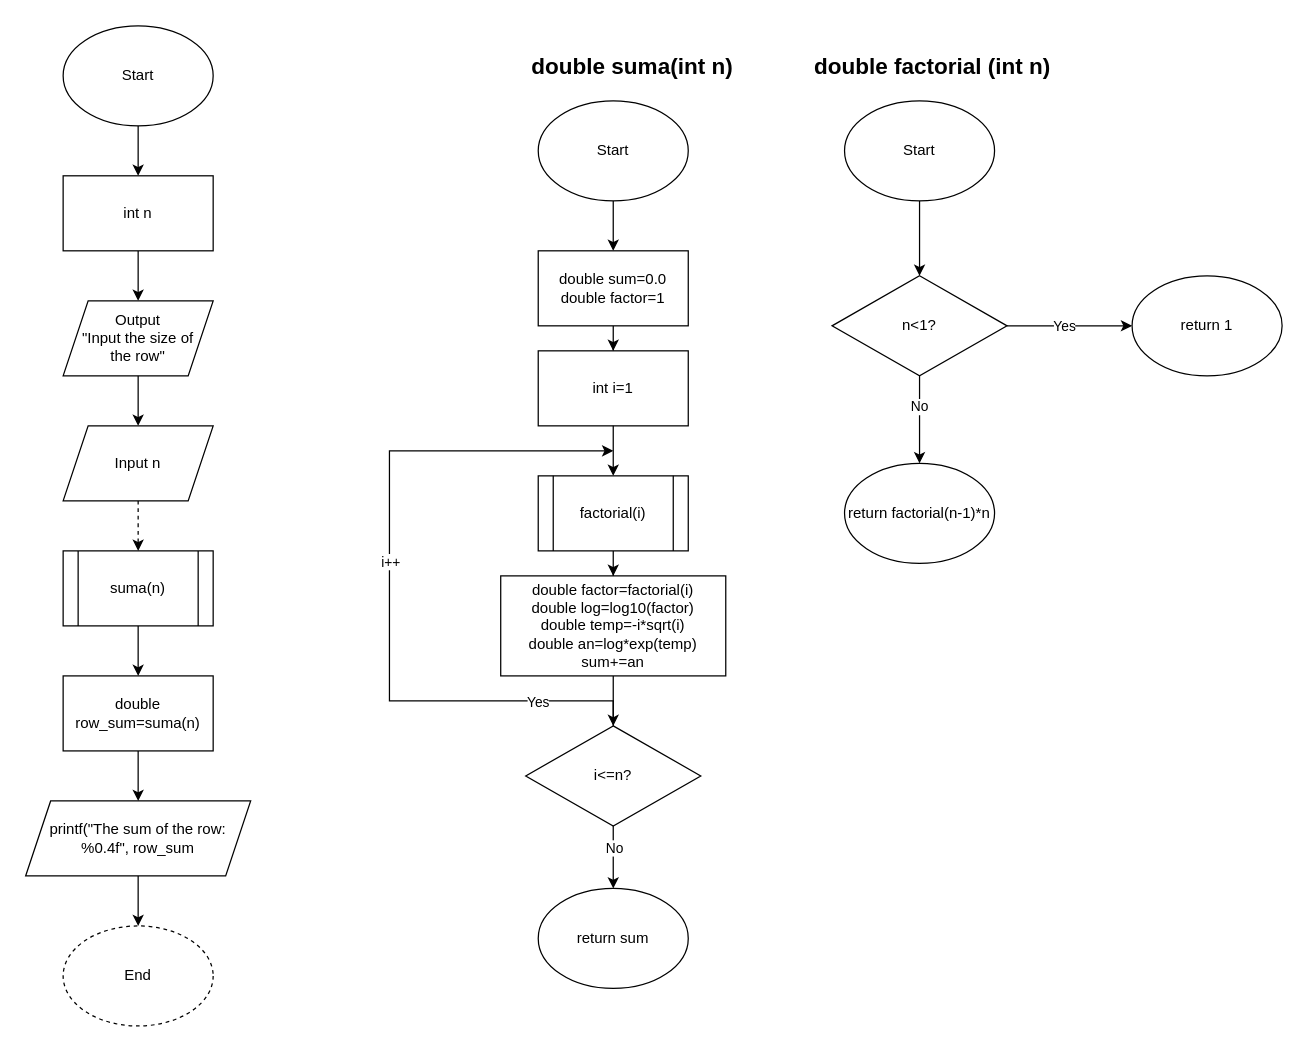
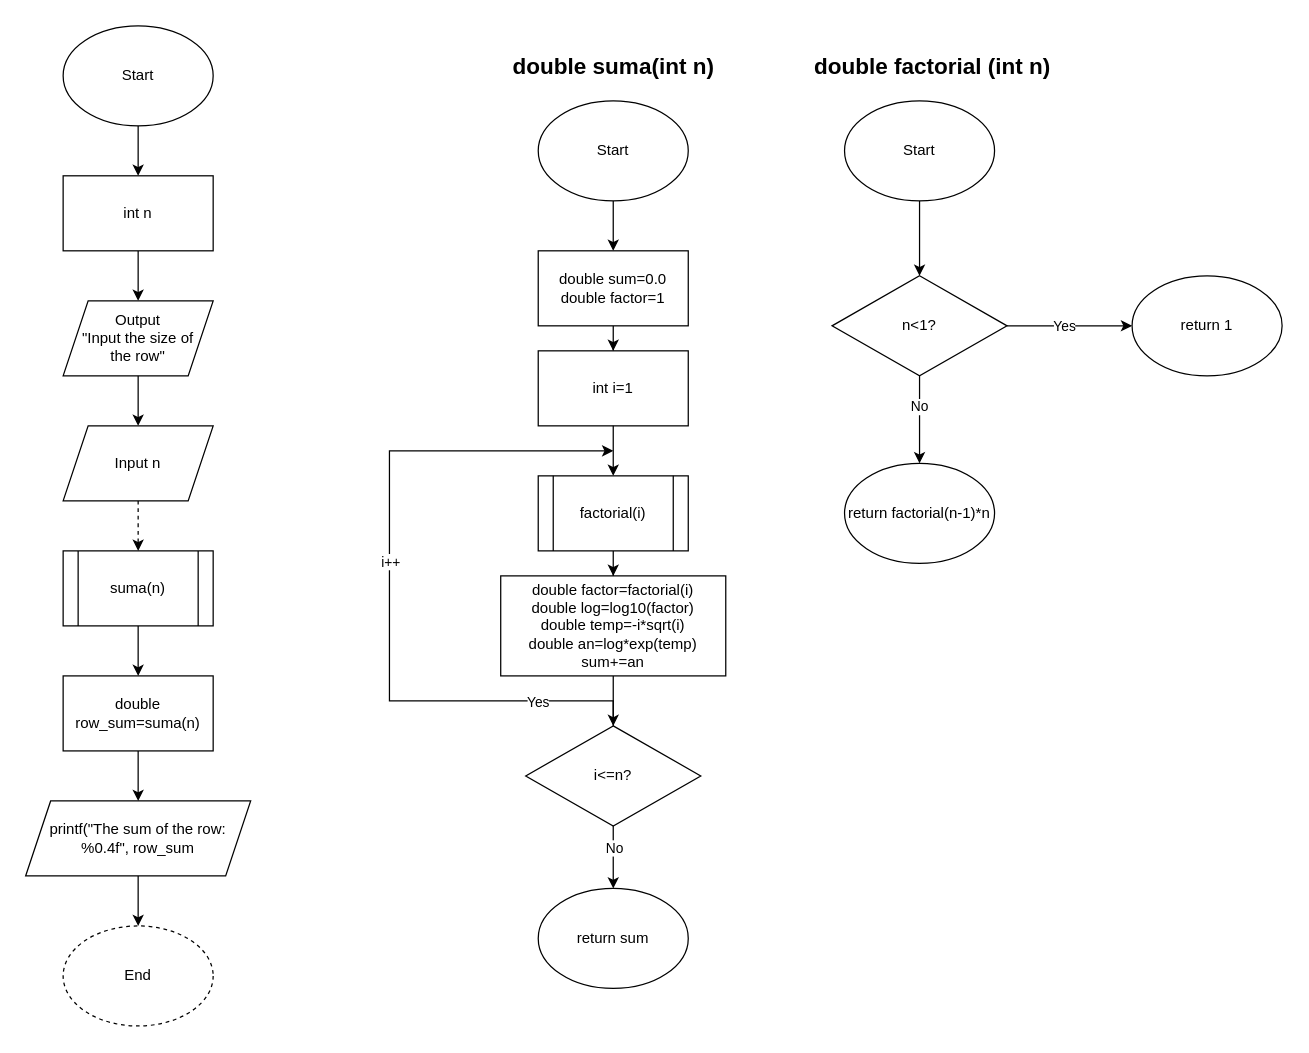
  <mxCell id="0" />
  <mxCell id="1" parent="0" />
  <mxCell id="2" style="edgeStyle=orthogonalEdgeStyle;rounded=0;orthogonalLoop=1;jettySize=auto;html=1;" edge="1" parent="1" source="3"><mxGeometry relative="1" as="geometry"><mxPoint x="110" y="140" as="targetPoint" /></mxGeometry></mxCell>
  <mxCell id="3" value="Start" style="ellipse;whiteSpace=wrap;html=1;" vertex="1" parent="1"><mxGeometry x="50" y="20" width="120" height="80" as="geometry" /></mxCell>
  <mxCell id="4" style="edgeStyle=orthogonalEdgeStyle;rounded=0;orthogonalLoop=1;jettySize=auto;html=1;entryX=0.5;entryY=0;entryDx=0;entryDy=0;" edge="1" parent="1" source="5" target="7"><mxGeometry relative="1" as="geometry" /></mxCell>
  <mxCell id="5" value="int n" style="rounded=0;whiteSpace=wrap;html=1;" vertex="1" parent="1"><mxGeometry x="50" y="140" width="120" height="60" as="geometry" /></mxCell>
  <mxCell id="6" style="edgeStyle=orthogonalEdgeStyle;rounded=0;orthogonalLoop=1;jettySize=auto;html=1;" edge="1" parent="1" source="7"><mxGeometry relative="1" as="geometry"><mxPoint x="110" y="340" as="targetPoint" /></mxGeometry></mxCell>
  <mxCell id="7" value="&lt;div&gt;Output&lt;/div&gt;&lt;div&gt;&quot;Input the size of&lt;/div&gt;&lt;div&gt;the row&quot;&lt;br&gt;&lt;/div&gt;" style="shape=parallelogram;perimeter=parallelogramPerimeter;whiteSpace=wrap;html=1;fixedSize=1;" vertex="1" parent="1"><mxGeometry x="50" y="240" width="120" height="60" as="geometry" /></mxCell>
  <mxCell id="8" style="edgeStyle=orthogonalEdgeStyle;rounded=0;orthogonalLoop=1;jettySize=auto;html=1;entryX=0.5;entryY=0;entryDx=0;entryDy=0;dashed=1;" edge="1" parent="1" source="9" target="11"><mxGeometry relative="1" as="geometry" /></mxCell>
  <mxCell id="9" value="Input n" style="shape=parallelogram;perimeter=parallelogramPerimeter;whiteSpace=wrap;html=1;fixedSize=1;" vertex="1" parent="1"><mxGeometry x="50" y="340" width="120" height="60" as="geometry" /></mxCell>
  <mxCell id="10" style="edgeStyle=orthogonalEdgeStyle;rounded=0;orthogonalLoop=1;jettySize=auto;html=1;" edge="1" parent="1" source="11"><mxGeometry relative="1" as="geometry"><mxPoint x="110" y="540" as="targetPoint" /></mxGeometry></mxCell>
  <mxCell id="11" value="&lt;div&gt;suma(n)&lt;br&gt;&lt;/div&gt;" style="shape=process;whiteSpace=wrap;html=1;backgroundOutline=1;" vertex="1" parent="1"><mxGeometry x="50" y="440" width="120" height="60" as="geometry" /></mxCell>
  <mxCell id="12" style="edgeStyle=orthogonalEdgeStyle;rounded=0;orthogonalLoop=1;jettySize=auto;html=1;" edge="1" parent="1" source="13"><mxGeometry relative="1" as="geometry"><mxPoint x="110" y="640" as="targetPoint" /></mxGeometry></mxCell>
  <mxCell id="13" value="double row_sum=suma(n)" style="rounded=0;whiteSpace=wrap;html=1;" vertex="1" parent="1"><mxGeometry x="50" y="540" width="120" height="60" as="geometry" /></mxCell>
  <mxCell id="14" style="edgeStyle=orthogonalEdgeStyle;rounded=0;orthogonalLoop=1;jettySize=auto;html=1;" edge="1" parent="1" source="15" target="16"><mxGeometry relative="1" as="geometry"><mxPoint x="110" y="750" as="targetPoint" /></mxGeometry></mxCell>
  <mxCell id="15" value="printf(&quot;The sum of the row: %0.4f&quot;, row_sum" style="shape=parallelogram;perimeter=parallelogramPerimeter;whiteSpace=wrap;html=1;fixedSize=1;" vertex="1" parent="1"><mxGeometry x="20" y="640" width="180" height="60" as="geometry" /></mxCell>
  <mxCell id="16" value="End" style="ellipse;whiteSpace=wrap;html=1;dashed=1;" vertex="1" parent="1"><mxGeometry x="50" y="740" width="120" height="80" as="geometry" /></mxCell>
- <mxCell id="17" value="&lt;b&gt;&lt;font style=&quot;font-size: 18px;&quot;&gt;double suma(int n)&lt;br&gt;&lt;/font&gt;&lt;/b&gt;" style="text;html=1;align=center;verticalAlign=middle;resizable=0;points=[];autosize=1;strokeColor=none;fillColor=none;" vertex="1" parent="1"><mxGeometry x="415" y="33" width="180" height="40" as="geometry" /></mxCell>
+ <mxCell id="17" value="&lt;b&gt;&lt;font style=&quot;font-size: 18px;&quot;&gt;double suma(int n)&lt;br&gt;&lt;/font&gt;&lt;/b&gt;" style="text;html=1;align=center;verticalAlign=middle;resizable=0;points=[];autosize=1;strokeColor=none;fillColor=none;" vertex="1" parent="1"><mxGeometry x="400" y="33" width="180" height="40" as="geometry" /></mxCell>
  <mxCell id="18" style="edgeStyle=orthogonalEdgeStyle;rounded=0;orthogonalLoop=1;jettySize=auto;html=1;" edge="1" parent="1" source="19"><mxGeometry relative="1" as="geometry"><mxPoint x="490" y="200" as="targetPoint" /></mxGeometry></mxCell>
  <mxCell id="19" value="Start" style="ellipse;whiteSpace=wrap;html=1;" vertex="1" parent="1"><mxGeometry x="430" y="80" width="120" height="80" as="geometry" /></mxCell>
  <mxCell id="20" style="edgeStyle=orthogonalEdgeStyle;rounded=0;orthogonalLoop=1;jettySize=auto;html=1;" edge="1" parent="1" source="21" target="23"><mxGeometry relative="1" as="geometry"><mxPoint x="490" y="300" as="targetPoint" /></mxGeometry></mxCell>
  <mxCell id="21" value="&lt;div&gt;double sum=0.0&lt;/div&gt;&lt;div&gt;double factor=1&lt;br&gt;&lt;/div&gt;" style="rounded=0;whiteSpace=wrap;html=1;" vertex="1" parent="1"><mxGeometry x="430" y="200" width="120" height="60" as="geometry" /></mxCell>
  <mxCell id="22" style="edgeStyle=orthogonalEdgeStyle;rounded=0;orthogonalLoop=1;jettySize=auto;html=1;" edge="1" parent="1" source="34" target="25"><mxGeometry relative="1" as="geometry"><mxPoint x="490" y="400" as="targetPoint" /></mxGeometry></mxCell>
  <mxCell id="23" value="int i=1" style="rounded=0;whiteSpace=wrap;html=1;" vertex="1" parent="1"><mxGeometry x="430" y="280" width="120" height="60" as="geometry" /></mxCell>
  <mxCell id="24" style="edgeStyle=orthogonalEdgeStyle;rounded=0;orthogonalLoop=1;jettySize=auto;html=1;" edge="1" parent="1" source="25"><mxGeometry relative="1" as="geometry"><mxPoint x="490" y="580" as="targetPoint" /></mxGeometry></mxCell>
  <mxCell id="25" value="&lt;div&gt;double factor=factorial(i)&lt;/div&gt;&lt;div&gt;double log=log10(factor)&lt;/div&gt;&lt;div&gt;double temp=-i*sqrt(i)&lt;/div&gt;&lt;div&gt;double an=log*exp(temp)&lt;/div&gt;&lt;div&gt;sum+=an&lt;br&gt;&lt;/div&gt;" style="rounded=0;whiteSpace=wrap;html=1;" vertex="1" parent="1"><mxGeometry x="400" y="460" width="180" height="80" as="geometry" /></mxCell>
  <mxCell id="26" style="edgeStyle=orthogonalEdgeStyle;rounded=0;orthogonalLoop=1;jettySize=auto;html=1;" edge="1" parent="1" source="31"><mxGeometry relative="1" as="geometry"><mxPoint x="490" y="360" as="targetPoint" /><Array as="points"><mxPoint x="490" y="560" /><mxPoint x="311" y="560" /><mxPoint x="311" y="360" /></Array></mxGeometry></mxCell>
  <mxCell id="27" value="Yes" style="edgeLabel;html=1;align=center;verticalAlign=middle;resizable=0;points=[];" connectable="0" vertex="1" parent="26"><mxGeometry x="-0.72" relative="1" as="geometry"><mxPoint as="offset" /></mxGeometry></mxCell>
  <mxCell id="28" value="i++" style="edgeLabel;html=1;align=center;verticalAlign=middle;resizable=0;points=[];" connectable="0" vertex="1" parent="26"><mxGeometry x="0.075" relative="1" as="geometry"><mxPoint as="offset" /></mxGeometry></mxCell>
  <mxCell id="29" style="edgeStyle=orthogonalEdgeStyle;rounded=0;orthogonalLoop=1;jettySize=auto;html=1;" edge="1" parent="1" source="31"><mxGeometry relative="1" as="geometry"><mxPoint x="490" y="710" as="targetPoint" /></mxGeometry></mxCell>
  <mxCell id="30" value="No" style="edgeLabel;html=1;align=center;verticalAlign=middle;resizable=0;points=[];" connectable="0" vertex="1" parent="29"><mxGeometry x="-0.312" relative="1" as="geometry"><mxPoint as="offset" /></mxGeometry></mxCell>
  <mxCell id="31" value="i&amp;lt;=n?" style="rhombus;whiteSpace=wrap;html=1;" vertex="1" parent="1"><mxGeometry x="420" y="580" width="140" height="80" as="geometry" /></mxCell>
  <mxCell id="32" value="return sum" style="ellipse;whiteSpace=wrap;html=1;" vertex="1" parent="1"><mxGeometry x="430" y="710" width="120" height="80" as="geometry" /></mxCell>
  <mxCell id="33" value="" style="edgeStyle=orthogonalEdgeStyle;rounded=0;orthogonalLoop=1;jettySize=auto;html=1;" edge="1" parent="1" source="23" target="34"><mxGeometry relative="1" as="geometry"><mxPoint x="490" y="460" as="targetPoint" /><mxPoint x="490" y="360" as="sourcePoint" /></mxGeometry></mxCell>
  <mxCell id="34" value="factorial(i)" style="shape=process;whiteSpace=wrap;html=1;backgroundOutline=1;" vertex="1" parent="1"><mxGeometry x="430" y="380" width="120" height="60" as="geometry" /></mxCell>
  <mxCell id="35" value="&lt;b style=&quot;font-size: 18px;&quot;&gt;double factorial (int n)&lt;br&gt;&lt;/b&gt;" style="text;html=1;align=center;verticalAlign=middle;resizable=0;points=[];autosize=1;strokeColor=none;fillColor=none;" vertex="1" parent="1"><mxGeometry x="640" y="33" width="210" height="40" as="geometry" /></mxCell>
  <mxCell id="36" style="edgeStyle=orthogonalEdgeStyle;rounded=0;orthogonalLoop=1;jettySize=auto;html=1;" edge="1" parent="1" source="37"><mxGeometry relative="1" as="geometry"><mxPoint x="735" y="220" as="targetPoint" /></mxGeometry></mxCell>
  <mxCell id="37" value="Start" style="ellipse;whiteSpace=wrap;html=1;" vertex="1" parent="1"><mxGeometry x="675" y="80" width="120" height="80" as="geometry" /></mxCell>
  <mxCell id="38" style="edgeStyle=orthogonalEdgeStyle;rounded=0;orthogonalLoop=1;jettySize=auto;html=1;" edge="1" parent="1" source="42"><mxGeometry relative="1" as="geometry"><mxPoint x="905" y="260" as="targetPoint" /></mxGeometry></mxCell>
  <mxCell id="39" value="Yes" style="edgeLabel;html=1;align=center;verticalAlign=middle;resizable=0;points=[];" connectable="0" vertex="1" parent="38"><mxGeometry x="-0.104" relative="1" as="geometry"><mxPoint as="offset" /></mxGeometry></mxCell>
  <mxCell id="40" style="edgeStyle=orthogonalEdgeStyle;rounded=0;orthogonalLoop=1;jettySize=auto;html=1;" edge="1" parent="1" source="42"><mxGeometry relative="1" as="geometry"><mxPoint x="735" y="370" as="targetPoint" /></mxGeometry></mxCell>
  <mxCell id="41" value="No" style="edgeLabel;html=1;align=center;verticalAlign=middle;resizable=0;points=[];" connectable="0" vertex="1" parent="40"><mxGeometry x="-0.319" y="-1" relative="1" as="geometry"><mxPoint as="offset" /></mxGeometry></mxCell>
  <mxCell id="42" value="n&amp;lt;1?" style="rhombus;whiteSpace=wrap;html=1;" vertex="1" parent="1"><mxGeometry x="665" y="220" width="140" height="80" as="geometry" /></mxCell>
  <mxCell id="43" value="return 1" style="ellipse;whiteSpace=wrap;html=1;" vertex="1" parent="1"><mxGeometry x="905" y="220" width="120" height="80" as="geometry" /></mxCell>
  <mxCell id="44" value="return factorial(n-1)*n" style="ellipse;whiteSpace=wrap;html=1;" vertex="1" parent="1"><mxGeometry x="675" y="370" width="120" height="80" as="geometry" /></mxCell>
